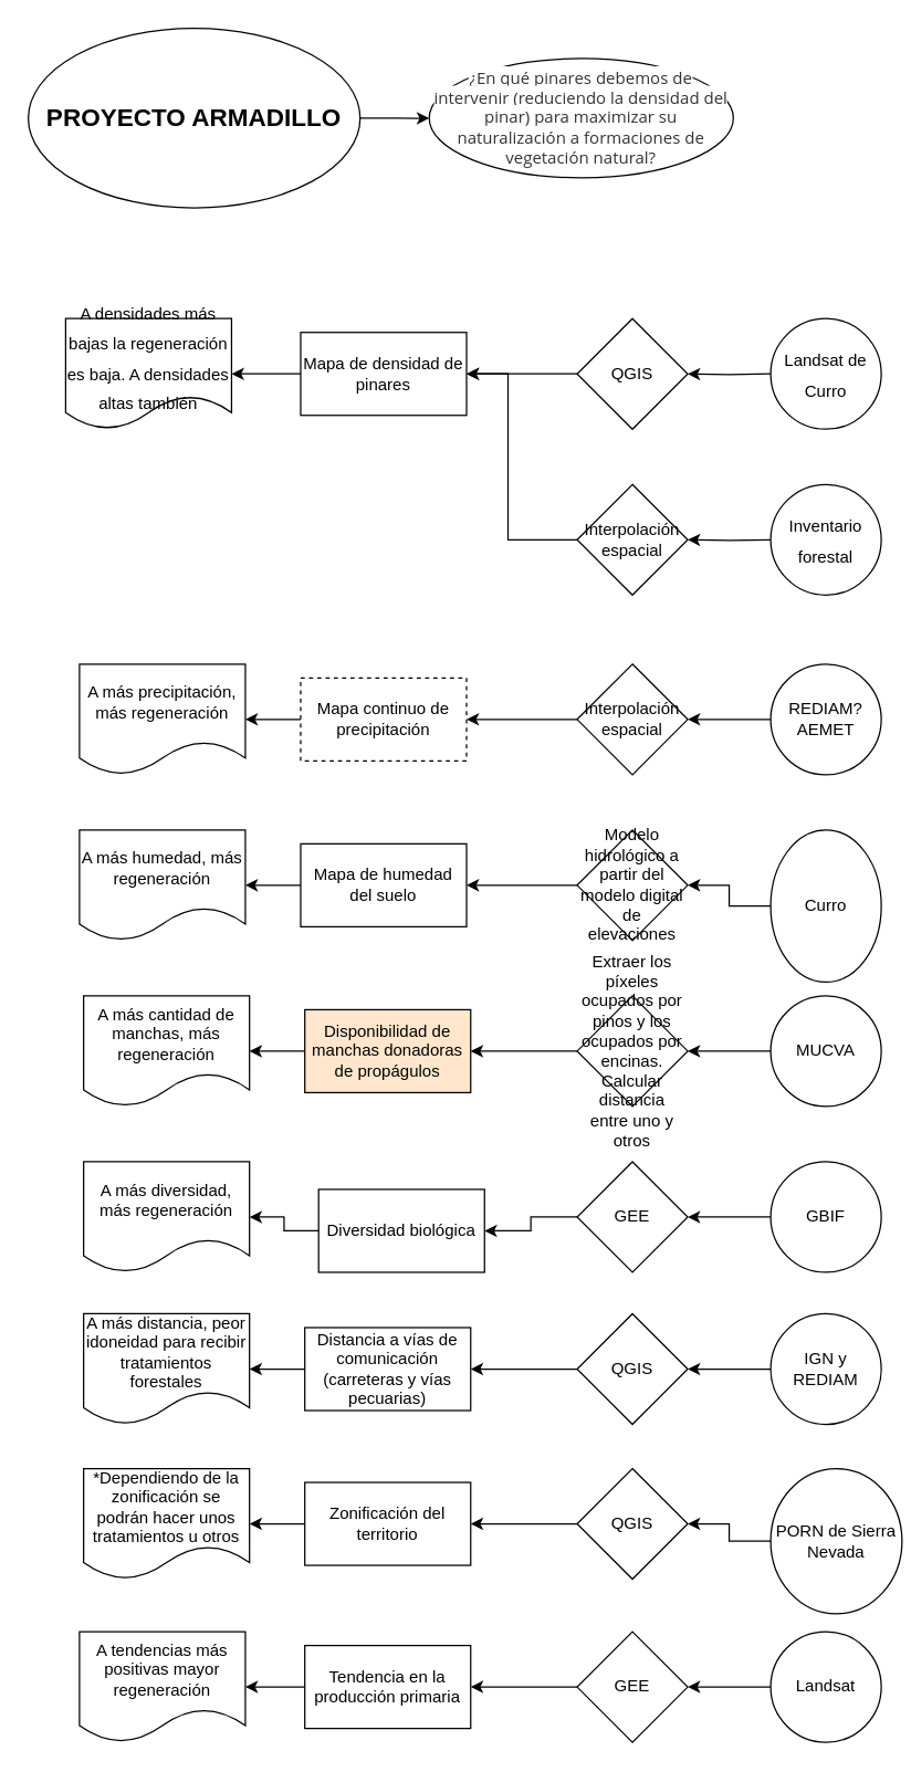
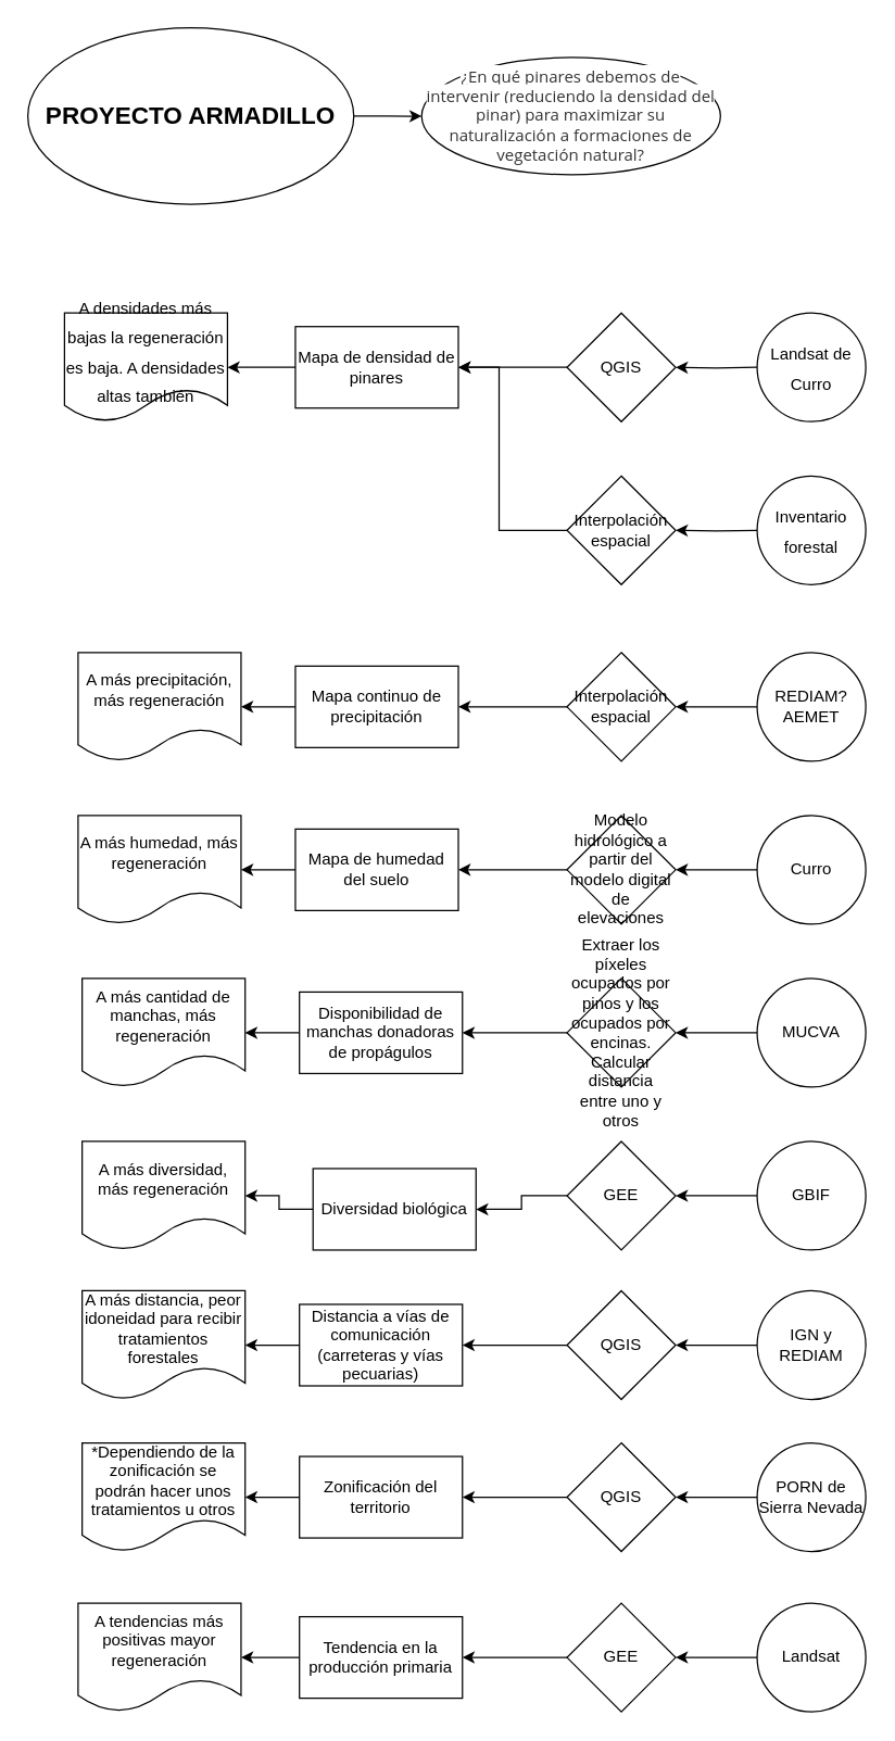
  <mxCell id="0" />
  <mxCell id="1" parent="0" />
  <mxCell id="2" value="" style="edgeStyle=orthogonalEdgeStyle;rounded=0;orthogonalLoop=1;jettySize=auto;html=1;" parent="1" source="3" target="9" edge="1"><mxGeometry relative="1" as="geometry" /></mxCell>
  <mxCell id="3" value="&lt;font style=&quot;font-size: 18px&quot;&gt;&lt;b&gt;PROYECTO ARMADILLO&lt;/b&gt;&lt;/font&gt;" style="ellipse;whiteSpace=wrap;html=1;" parent="1" vertex="1"><mxGeometry x="20" y="20" width="240" height="130" as="geometry" /></mxCell>
  <mxCell id="4" value="" style="edgeStyle=orthogonalEdgeStyle;rounded=0;orthogonalLoop=1;jettySize=auto;html=1;" parent="1" source="8" target="6" edge="1"><mxGeometry relative="1" as="geometry" /></mxCell>
  <mxCell id="5" value="" style="edgeStyle=orthogonalEdgeStyle;rounded=0;orthogonalLoop=1;jettySize=auto;html=1;fontSize=18;exitX=0;exitY=0.5;exitDx=0;exitDy=0;" parent="1" source="11" edge="1"><mxGeometry relative="1" as="geometry"><mxPoint x="337" y="270" as="targetPoint" /><Array as="points"><mxPoint x="367" y="390" /><mxPoint x="367" y="270" /></Array></mxGeometry></mxCell>
  <mxCell id="6" value="Mapa de densidad de pinares" style="whiteSpace=wrap;html=1;" parent="1" vertex="1"><mxGeometry x="217" y="240" width="120" height="60" as="geometry" /></mxCell>
  <mxCell id="7" value="" style="edgeStyle=orthogonalEdgeStyle;rounded=0;orthogonalLoop=1;jettySize=auto;html=1;" parent="1" target="8" edge="1"><mxGeometry relative="1" as="geometry"><mxPoint x="557" y="270" as="sourcePoint" /></mxGeometry></mxCell>
  <mxCell id="8" value="QGIS" style="rhombus;whiteSpace=wrap;html=1;" parent="1" vertex="1"><mxGeometry x="417" y="230" width="80" height="80" as="geometry" /></mxCell>
  <mxCell id="9" value="&lt;span style=&quot;color: rgb(51 , 51 , 51) ; font-family: &amp;#34;open sans&amp;#34; , &amp;#34;clear sans&amp;#34; , &amp;#34;helvetica neue&amp;#34; , &amp;#34;helvetica&amp;#34; , &amp;#34;arial&amp;#34; , &amp;#34;segoe ui emoji&amp;#34; , sans-serif ; background-color: rgb(255 , 255 , 255)&quot;&gt;&lt;font style=&quot;font-size: 12px&quot;&gt; ¿En qué pinares debemos de intervenir (reduciendo la densidad del pinar) para maximizar su naturalización a formaciones de vegetación natural?&lt;/font&gt;&lt;/span&gt;" style="ellipse;whiteSpace=wrap;html=1;" parent="1" vertex="1"><mxGeometry x="310" y="41.87" width="220" height="86.25" as="geometry" /></mxCell>
  <mxCell id="10" value="" style="edgeStyle=orthogonalEdgeStyle;rounded=0;orthogonalLoop=1;jettySize=auto;html=1;fontSize=18;" parent="1" target="11" edge="1"><mxGeometry relative="1" as="geometry"><mxPoint x="557" y="390" as="sourcePoint" /></mxGeometry></mxCell>
  <mxCell id="11" value="Interpolación espacial" style="rhombus;whiteSpace=wrap;html=1;" parent="1" vertex="1"><mxGeometry x="417" y="350" width="80" height="80" as="geometry" /></mxCell>
  <mxCell id="12" value="&lt;span style=&quot;font-size: 12px&quot;&gt;Landsat de Curro&lt;/span&gt;" style="ellipse;whiteSpace=wrap;html=1;aspect=fixed;fontSize=18;" parent="1" vertex="1"><mxGeometry x="557" y="230" width="80" height="80" as="geometry" /></mxCell>
  <mxCell id="13" value="&lt;font style=&quot;font-size: 12px&quot;&gt;Inventario forestal&lt;/font&gt;" style="ellipse;whiteSpace=wrap;html=1;aspect=fixed;fontSize=18;" parent="1" vertex="1"><mxGeometry x="557" y="350" width="80" height="80" as="geometry" /></mxCell>
  <mxCell id="14" value="" style="edgeStyle=orthogonalEdgeStyle;rounded=0;orthogonalLoop=1;jettySize=auto;html=1;fontSize=12;" parent="1" source="16" target="15" edge="1"><mxGeometry relative="1" as="geometry" /></mxCell>
- <mxCell id="15" value="Mapa continuo de precipitación" style="rounded=0;whiteSpace=wrap;html=1;fontSize=12;dashed=1;" parent="1" vertex="1"><mxGeometry x="217" y="490" width="120" height="60" as="geometry" /></mxCell>
+ <mxCell id="15" value="Mapa continuo de precipitación" style="rounded=0;whiteSpace=wrap;html=1;fontSize=12;" parent="1" vertex="1"><mxGeometry x="217" y="490" width="120" height="60" as="geometry" /></mxCell>
  <mxCell id="16" value="Interpolación espacial" style="rhombus;whiteSpace=wrap;html=1;rounded=0;" parent="1" vertex="1"><mxGeometry x="417" y="480" width="80" height="80" as="geometry" /></mxCell>
  <mxCell id="17" style="edgeStyle=orthogonalEdgeStyle;rounded=0;orthogonalLoop=1;jettySize=auto;html=1;entryX=1;entryY=0.5;entryDx=0;entryDy=0;fontSize=12;" parent="1" source="18" target="16" edge="1"><mxGeometry relative="1" as="geometry" /></mxCell>
  <mxCell id="18" value="REDIAM?&lt;br&gt;AEMET" style="ellipse;whiteSpace=wrap;html=1;aspect=fixed;fontSize=12;" parent="1" vertex="1"><mxGeometry x="557" y="480" width="80" height="80" as="geometry" /></mxCell>
  <mxCell id="19" value="" style="edgeStyle=orthogonalEdgeStyle;rounded=0;orthogonalLoop=1;jettySize=auto;html=1;fontSize=12;" parent="1" source="6" target="20" edge="1"><mxGeometry relative="1" as="geometry" /></mxCell>
  <mxCell id="20" value="&lt;font style=&quot;font-size: 12px&quot;&gt;A densidades más bajas la regeneración es baja. A densidades altas también&lt;/font&gt;" style="shape=document;whiteSpace=wrap;html=1;boundedLbl=1;fontSize=18;" parent="1" vertex="1"><mxGeometry x="47" y="230" width="120" height="80" as="geometry" /></mxCell>
  <mxCell id="21" style="edgeStyle=orthogonalEdgeStyle;rounded=0;orthogonalLoop=1;jettySize=auto;html=1;fontSize=12;" parent="1" source="15" target="22" edge="1"><mxGeometry relative="1" as="geometry" /></mxCell>
  <mxCell id="22" value="A más precipitación, más regeneración" style="shape=document;whiteSpace=wrap;html=1;boundedLbl=1;fontSize=12;" parent="1" vertex="1"><mxGeometry x="57" y="480" width="120" height="80" as="geometry" /></mxCell>
  <mxCell id="23" value="" style="edgeStyle=orthogonalEdgeStyle;rounded=0;orthogonalLoop=1;jettySize=auto;html=1;fontSize=12;" parent="1" source="26" target="24" edge="1"><mxGeometry relative="1" as="geometry" /></mxCell>
  <mxCell id="24" value="Mapa de humedad del suelo" style="rounded=0;whiteSpace=wrap;html=1;fontSize=12;" parent="1" vertex="1"><mxGeometry x="217" y="610" width="120" height="60" as="geometry" /></mxCell>
  <mxCell id="25" value="" style="edgeStyle=orthogonalEdgeStyle;rounded=0;orthogonalLoop=1;jettySize=auto;html=1;fontSize=12;" parent="1" source="27" target="26" edge="1"><mxGeometry relative="1" as="geometry" /></mxCell>
  <mxCell id="26" value="Modelo hidrológico a partir del modelo digital de elevaciones" style="rhombus;whiteSpace=wrap;html=1;rounded=0;" parent="1" vertex="1"><mxGeometry x="417" y="600" width="80" height="80" as="geometry" /></mxCell>
- <mxCell id="27" value="Curro" style="ellipse;whiteSpace=wrap;html=1;aspect=fixed;fontSize=12;" parent="1" vertex="1"><mxGeometry x="557" y="600" width="80" height="110" as="geometry" /></mxCell>
+ <mxCell id="27" value="Curro" style="ellipse;whiteSpace=wrap;html=1;aspect=fixed;fontSize=12;" parent="1" vertex="1"><mxGeometry x="557" y="600" width="80" height="80" as="geometry" /></mxCell>
  <mxCell id="28" value="" style="edgeStyle=orthogonalEdgeStyle;rounded=0;orthogonalLoop=1;jettySize=auto;html=1;fontSize=12;" parent="1" source="24" target="29" edge="1"><mxGeometry relative="1" as="geometry" /></mxCell>
  <mxCell id="29" value="A más humedad, más regeneración" style="shape=document;whiteSpace=wrap;html=1;boundedLbl=1;" parent="1" vertex="1"><mxGeometry x="57" y="600" width="120" height="80" as="geometry" /></mxCell>
  <mxCell id="30" value="" style="edgeStyle=orthogonalEdgeStyle;rounded=0;orthogonalLoop=1;jettySize=auto;html=1;fontSize=12;" parent="1" source="33" target="31" edge="1"><mxGeometry relative="1" as="geometry" /></mxCell>
  <mxCell id="31" value="A más cantidad de manchas, más regeneración" style="shape=document;whiteSpace=wrap;html=1;boundedLbl=1;fontSize=12;" parent="1" vertex="1"><mxGeometry x="60" y="720" width="120" height="80" as="geometry" /></mxCell>
  <mxCell id="32" value="" style="edgeStyle=orthogonalEdgeStyle;rounded=0;orthogonalLoop=1;jettySize=auto;html=1;fontSize=12;" parent="1" source="35" target="33" edge="1"><mxGeometry relative="1" as="geometry" /></mxCell>
- <mxCell id="33" value="Disponibilidad de manchas donadoras de propágulos" style="whiteSpace=wrap;html=1;fillColor=#ffe6cc;" parent="1" vertex="1"><mxGeometry x="220" y="730" width="120" height="60" as="geometry" /></mxCell>
+ <mxCell id="33" value="Disponibilidad de manchas donadoras de propágulos" style="whiteSpace=wrap;html=1;" parent="1" vertex="1"><mxGeometry x="220" y="730" width="120" height="60" as="geometry" /></mxCell>
  <mxCell id="34" value="" style="edgeStyle=orthogonalEdgeStyle;rounded=0;orthogonalLoop=1;jettySize=auto;html=1;fontSize=12;" parent="1" source="36" target="35" edge="1"><mxGeometry relative="1" as="geometry" /></mxCell>
  <mxCell id="35" value="Extraer los píxeles ocupados por pinos y los ocupados por encinas. Calcular distancia entre uno y otros" style="rhombus;whiteSpace=wrap;html=1;" parent="1" vertex="1"><mxGeometry x="417" y="720" width="80" height="80" as="geometry" /></mxCell>
  <mxCell id="36" value="MUCVA" style="ellipse;whiteSpace=wrap;html=1;aspect=fixed;fontSize=12;" parent="1" vertex="1"><mxGeometry x="557" y="720" width="80" height="80" as="geometry" /></mxCell>
  <mxCell id="37" value="" style="edgeStyle=orthogonalEdgeStyle;rounded=0;orthogonalLoop=1;jettySize=auto;html=1;" edge="1" parent="1" source="40" target="38"><mxGeometry relative="1" as="geometry" /></mxCell>
  <mxCell id="38" value="A más diversidad, más regeneración" style="shape=document;whiteSpace=wrap;html=1;boundedLbl=1;" vertex="1" parent="1"><mxGeometry x="60" y="840" width="120" height="80" as="geometry" /></mxCell>
  <mxCell id="39" value="" style="edgeStyle=orthogonalEdgeStyle;rounded=0;orthogonalLoop=1;jettySize=auto;html=1;" edge="1" parent="1" source="42" target="40"><mxGeometry relative="1" as="geometry" /></mxCell>
  <mxCell id="40" value="Diversidad biológica" style="whiteSpace=wrap;html=1;" vertex="1" parent="1"><mxGeometry x="230" y="860" width="120" height="60" as="geometry" /></mxCell>
  <mxCell id="41" value="" style="edgeStyle=orthogonalEdgeStyle;rounded=0;orthogonalLoop=1;jettySize=auto;html=1;" edge="1" parent="1" source="43" target="42"><mxGeometry relative="1" as="geometry" /></mxCell>
  <mxCell id="42" value="GEE" style="rhombus;whiteSpace=wrap;html=1;" vertex="1" parent="1"><mxGeometry x="417" y="840" width="80" height="80" as="geometry" /></mxCell>
  <mxCell id="43" value="GBIF" style="ellipse;whiteSpace=wrap;html=1;aspect=fixed;" vertex="1" parent="1"><mxGeometry x="557" y="840" width="80" height="80" as="geometry" /></mxCell>
  <mxCell id="44" value="" style="edgeStyle=orthogonalEdgeStyle;rounded=0;orthogonalLoop=1;jettySize=auto;html=1;" edge="1" parent="1" source="46" target="45"><mxGeometry relative="1" as="geometry" /></mxCell>
  <mxCell id="45" value="A más distancia, peor idoneidad para recibir tratamientos forestales" style="shape=document;whiteSpace=wrap;html=1;boundedLbl=1;" vertex="1" parent="1"><mxGeometry x="60" y="950" width="120" height="80" as="geometry" /></mxCell>
  <mxCell id="46" value="Distancia a vías de comunicación (carreteras y vías pecuarias)" style="whiteSpace=wrap;html=1;" vertex="1" parent="1"><mxGeometry x="220" y="960" width="120" height="60" as="geometry" /></mxCell>
  <mxCell id="47" value="" style="edgeStyle=orthogonalEdgeStyle;rounded=0;orthogonalLoop=1;jettySize=auto;html=1;" edge="1" parent="1" source="48" target="46"><mxGeometry relative="1" as="geometry" /></mxCell>
  <mxCell id="48" value="QGIS" style="rhombus;whiteSpace=wrap;html=1;" vertex="1" parent="1"><mxGeometry x="417" y="950" width="80" height="80" as="geometry" /></mxCell>
  <mxCell id="49" value="" style="edgeStyle=orthogonalEdgeStyle;rounded=0;orthogonalLoop=1;jettySize=auto;html=1;" edge="1" parent="1" source="50" target="48"><mxGeometry relative="1" as="geometry" /></mxCell>
  <mxCell id="50" value="IGN y REDIAM" style="ellipse;whiteSpace=wrap;html=1;aspect=fixed;" vertex="1" parent="1"><mxGeometry x="557" y="950" width="80" height="80" as="geometry" /></mxCell>
  <mxCell id="51" value="" style="edgeStyle=orthogonalEdgeStyle;rounded=0;orthogonalLoop=1;jettySize=auto;html=1;" edge="1" parent="1" source="54" target="52"><mxGeometry relative="1" as="geometry" /></mxCell>
  <mxCell id="52" value="&lt;span&gt;*Dependiendo de la zonificación se podrán hacer unos tratamientos u otros&lt;/span&gt;" style="shape=document;whiteSpace=wrap;html=1;boundedLbl=1;" vertex="1" parent="1"><mxGeometry x="60" y="1062" width="120" height="80" as="geometry" /></mxCell>
  <mxCell id="53" value="" style="edgeStyle=orthogonalEdgeStyle;rounded=0;orthogonalLoop=1;jettySize=auto;html=1;" edge="1" parent="1" source="55" target="54"><mxGeometry relative="1" as="geometry" /></mxCell>
  <mxCell id="54" value="Zonificación del territorio" style="whiteSpace=wrap;html=1;" vertex="1" parent="1"><mxGeometry x="220" y="1072" width="120" height="60" as="geometry" /></mxCell>
  <mxCell id="55" value="QGIS" style="rhombus;whiteSpace=wrap;html=1;" vertex="1" parent="1"><mxGeometry x="417" y="1062" width="80" height="80" as="geometry" /></mxCell>
  <mxCell id="56" value="" style="edgeStyle=orthogonalEdgeStyle;rounded=0;orthogonalLoop=1;jettySize=auto;html=1;" edge="1" parent="1" source="57" target="55"><mxGeometry relative="1" as="geometry" /></mxCell>
- <mxCell id="57" value="PORN de Sierra Nevada" style="ellipse;whiteSpace=wrap;html=1;aspect=fixed;" vertex="1" parent="1"><mxGeometry x="557" y="1062" width="95" height="105" as="geometry" /></mxCell>
+ <mxCell id="57" value="PORN de Sierra Nevada" style="ellipse;whiteSpace=wrap;html=1;aspect=fixed;" vertex="1" parent="1"><mxGeometry x="557" y="1062" width="80" height="80" as="geometry" /></mxCell>
  <mxCell id="58" value="" style="edgeStyle=orthogonalEdgeStyle;rounded=0;orthogonalLoop=1;jettySize=auto;html=1;" edge="1" parent="1" source="61" target="59"><mxGeometry relative="1" as="geometry" /></mxCell>
  <mxCell id="59" value="A tendencias más positivas mayor regeneración" style="shape=document;whiteSpace=wrap;html=1;boundedLbl=1;" vertex="1" parent="1"><mxGeometry x="57" y="1180" width="120" height="80" as="geometry" /></mxCell>
  <mxCell id="60" value="" style="edgeStyle=orthogonalEdgeStyle;rounded=0;orthogonalLoop=1;jettySize=auto;html=1;" edge="1" parent="1" source="62" target="61"><mxGeometry relative="1" as="geometry" /></mxCell>
  <mxCell id="61" value="Tendencia en la producción primaria" style="rounded=0;whiteSpace=wrap;html=1;" vertex="1" parent="1"><mxGeometry x="220" y="1190" width="120" height="60" as="geometry" /></mxCell>
  <mxCell id="62" value="GEE" style="rhombus;whiteSpace=wrap;html=1;rounded=0;" vertex="1" parent="1"><mxGeometry x="417" y="1180" width="80" height="80" as="geometry" /></mxCell>
  <mxCell id="63" value="" style="edgeStyle=orthogonalEdgeStyle;rounded=0;orthogonalLoop=1;jettySize=auto;html=1;" edge="1" parent="1" source="64" target="62"><mxGeometry relative="1" as="geometry" /></mxCell>
  <mxCell id="64" value="Landsat" style="ellipse;whiteSpace=wrap;html=1;aspect=fixed;" vertex="1" parent="1"><mxGeometry x="557" y="1180" width="80" height="80" as="geometry" /></mxCell>
